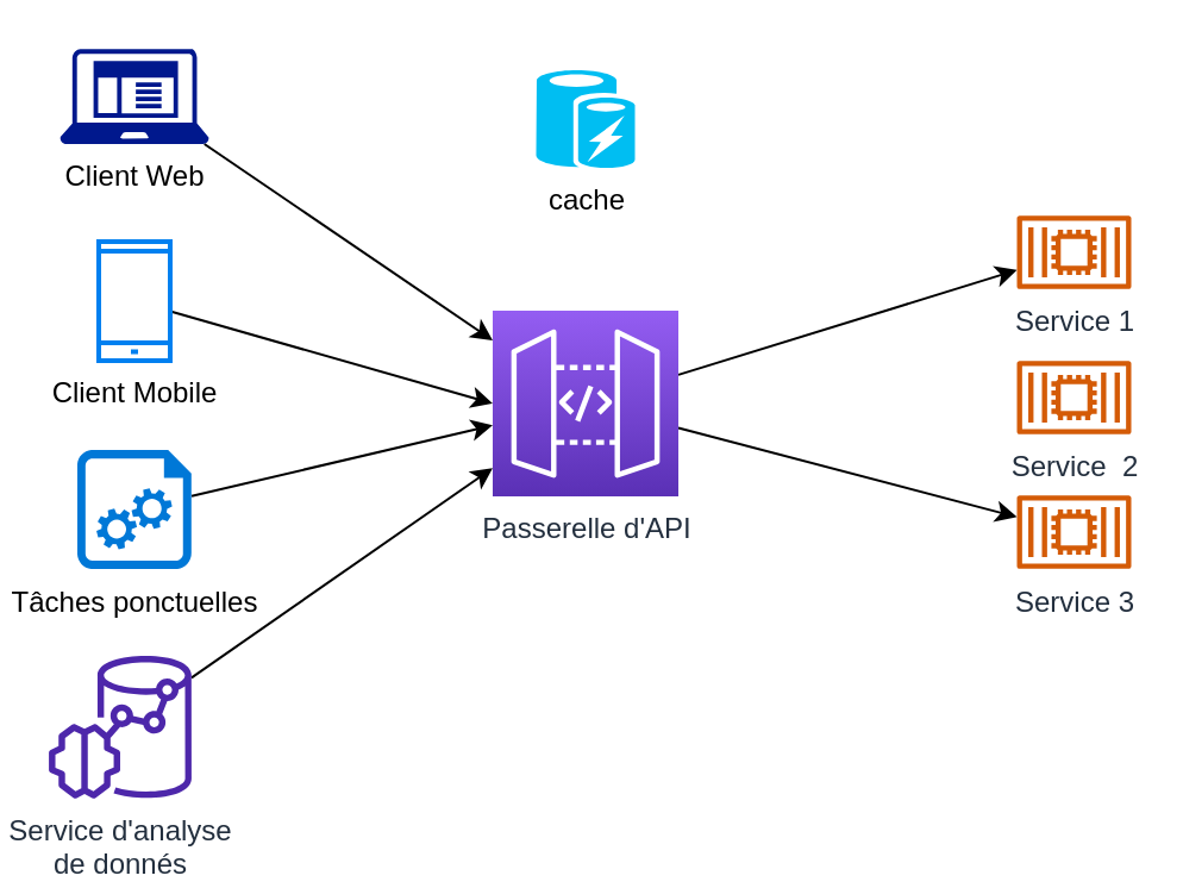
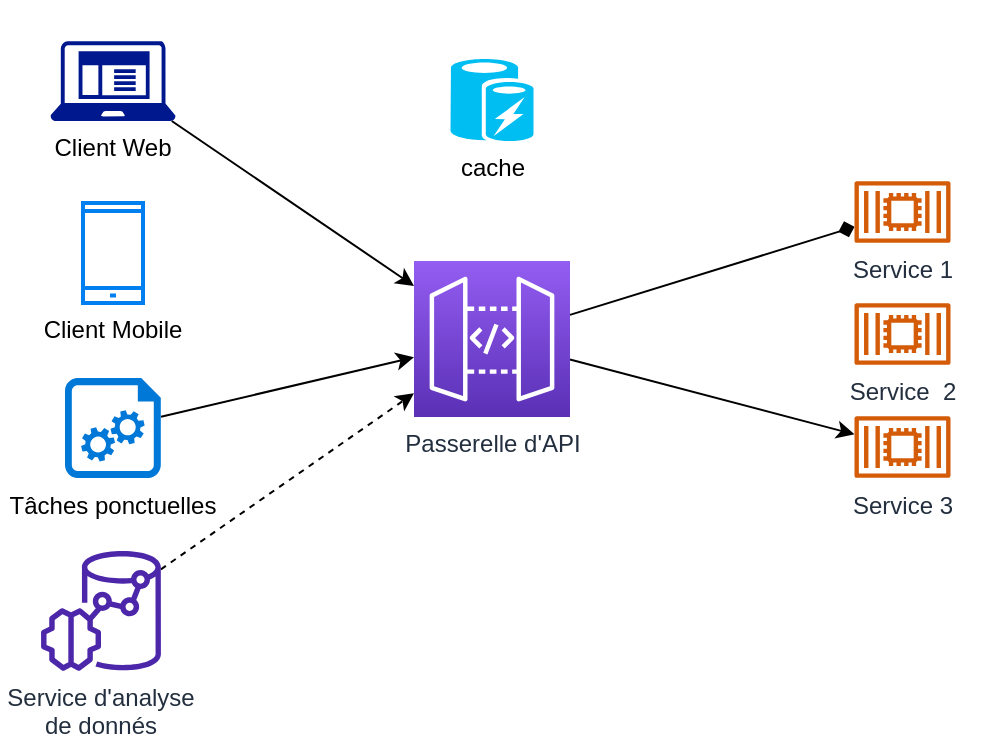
  <mxCell id="0" />
  <mxCell id="1" parent="0" />
  <mxCell id="2" style="rounded=0;orthogonalLoop=1;jettySize=auto;html=1;" edge="1" parent="1" source="3" target="10"><mxGeometry relative="1" as="geometry" /></mxCell>
  <mxCell id="3" value="Client Web" style="sketch=0;aspect=fixed;pointerEvents=1;shadow=0;dashed=0;html=1;strokeColor=none;labelPosition=center;verticalLabelPosition=bottom;verticalAlign=top;align=center;fillColor=#00188D;shape=mxgraph.mscae.enterprise.client_application" vertex="1" parent="1"><mxGeometry x="24.75" y="20" width="62.5" height="40" as="geometry" /></mxCell>
- <mxCell id="4" style="edgeStyle=none;rounded=0;orthogonalLoop=1;jettySize=auto;html=1;entryX=0;entryY=0.5;entryDx=0;entryDy=0;entryPerimeter=0;" edge="1" parent="1" source="5" target="10"><mxGeometry relative="1" as="geometry" /></mxCell>
  <mxCell id="5" value="Client Mobile" style="html=1;verticalLabelPosition=bottom;align=center;labelBackgroundColor=#ffffff;verticalAlign=top;strokeWidth=2;strokeColor=#0080F0;shadow=0;dashed=0;shape=mxgraph.ios7.icons.smartphone;" vertex="1" parent="1"><mxGeometry x="41" y="101" width="30" height="50" as="geometry" /></mxCell>
  <mxCell id="6" style="edgeStyle=none;rounded=0;orthogonalLoop=1;jettySize=auto;html=1;" edge="1" parent="1" source="7" target="10"><mxGeometry relative="1" as="geometry" /></mxCell>
  <mxCell id="7" value="Tâches ponctuelles" style="sketch=0;aspect=fixed;pointerEvents=1;shadow=0;dashed=0;html=1;strokeColor=none;labelPosition=center;verticalLabelPosition=bottom;verticalAlign=top;align=center;shape=mxgraph.azure.startup_task;fillColor=#0078D7;" vertex="1" parent="1"><mxGeometry x="32" y="188.5" width="48" height="50" as="geometry" /></mxCell>
- <mxCell id="8" style="edgeStyle=none;rounded=0;orthogonalLoop=1;jettySize=auto;html=1;" edge="1" parent="1" source="10" target="12"><mxGeometry relative="1" as="geometry" /></mxCell>
+ <mxCell id="8" style="edgeStyle=none;rounded=0;orthogonalLoop=1;jettySize=auto;html=1;endArrow=diamond;" edge="1" parent="1" source="10" target="12"><mxGeometry relative="1" as="geometry" /></mxCell>
  <mxCell id="9" style="edgeStyle=none;rounded=0;orthogonalLoop=1;jettySize=auto;html=1;" edge="1" parent="1" source="10" target="14"><mxGeometry relative="1" as="geometry" /></mxCell>
  <mxCell id="10" value="Passerelle d'API" style="sketch=0;points=[[0,0,0],[0.25,0,0],[0.5,0,0],[0.75,0,0],[1,0,0],[0,1,0],[0.25,1,0],[0.5,1,0],[0.75,1,0],[1,1,0],[0,0.25,0],[0,0.5,0],[0,0.75,0],[1,0.25,0],[1,0.5,0],[1,0.75,0]];outlineConnect=0;fontColor=#232F3E;gradientColor=#945DF2;gradientDirection=north;fillColor=#5A30B5;strokeColor=#ffffff;dashed=0;verticalLabelPosition=bottom;verticalAlign=top;align=center;html=1;fontSize=12;fontStyle=0;aspect=fixed;shape=mxgraph.aws4.resourceIcon;resIcon=mxgraph.aws4.api_gateway;" vertex="1" parent="1"><mxGeometry x="206.5" y="130" width="78" height="78" as="geometry" /></mxCell>
  <mxCell id="11" value="cache" style="verticalLabelPosition=bottom;html=1;verticalAlign=top;align=center;strokeColor=none;fillColor=#00BEF2;shape=mxgraph.azure.azure_cache;" vertex="1" parent="1"><mxGeometry x="224.75" y="29" width="41.5" height="41" as="geometry" /></mxCell>
  <mxCell id="12" value="Service 1" style="sketch=0;outlineConnect=0;fontColor=#232F3E;gradientColor=none;fillColor=#D45B07;strokeColor=none;dashed=0;verticalLabelPosition=bottom;verticalAlign=top;align=center;html=1;fontSize=12;fontStyle=0;aspect=fixed;pointerEvents=1;shape=mxgraph.aws4.container_2;" vertex="1" parent="1"><mxGeometry x="426.75" y="90" width="48" height="31" as="geometry" /></mxCell>
  <mxCell id="13" value="Service&amp;nbsp; 2" style="sketch=0;outlineConnect=0;fontColor=#232F3E;gradientColor=none;fillColor=#D45B07;strokeColor=none;dashed=0;verticalLabelPosition=bottom;verticalAlign=top;align=center;html=1;fontSize=12;fontStyle=0;aspect=fixed;pointerEvents=1;shape=mxgraph.aws4.container_2;" vertex="1" parent="1"><mxGeometry x="426.75" y="151" width="48" height="31" as="geometry" /></mxCell>
  <mxCell id="14" value="Service 3" style="sketch=0;outlineConnect=0;fontColor=#232F3E;gradientColor=none;fillColor=#D45B07;strokeColor=none;dashed=0;verticalLabelPosition=bottom;verticalAlign=top;align=center;html=1;fontSize=12;fontStyle=0;aspect=fixed;pointerEvents=1;shape=mxgraph.aws4.container_2;" vertex="1" parent="1"><mxGeometry x="426.75" y="207.5" width="48" height="31" as="geometry" /></mxCell>
- <mxCell id="15" style="edgeStyle=none;rounded=0;orthogonalLoop=1;jettySize=auto;html=1;" edge="1" parent="1" source="16" target="10"><mxGeometry relative="1" as="geometry" /></mxCell>
+ <mxCell id="15" style="edgeStyle=none;rounded=0;orthogonalLoop=1;jettySize=auto;html=1;dashed=1;" edge="1" parent="1" source="16" target="10"><mxGeometry relative="1" as="geometry" /></mxCell>
  <mxCell id="16" value="Service d'analyse&lt;br&gt;de donnés&lt;br&gt;" style="sketch=0;outlineConnect=0;fontColor=#232F3E;gradientColor=none;fillColor=#4D27AA;strokeColor=none;dashed=0;verticalLabelPosition=bottom;verticalAlign=top;align=center;html=1;fontSize=12;fontStyle=0;aspect=fixed;pointerEvents=1;shape=mxgraph.aws4.redshift_ml;" vertex="1" parent="1"><mxGeometry x="20" y="275" width="60" height="60" as="geometry" /></mxCell>
